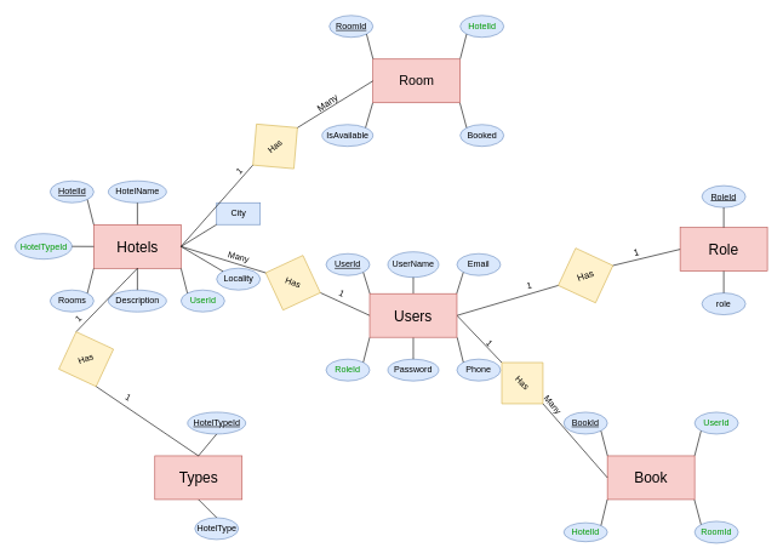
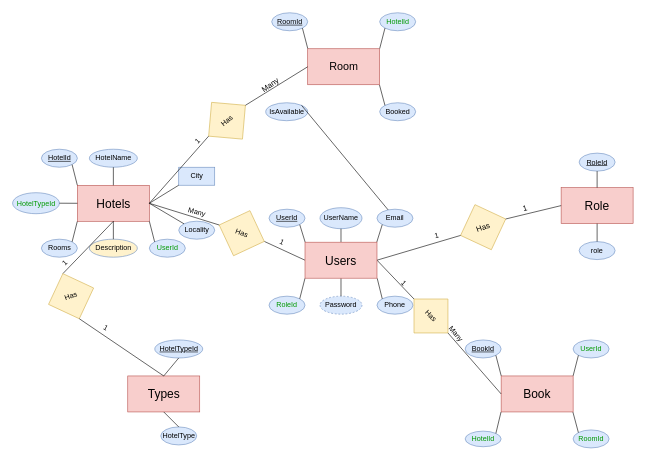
  <mxCell id="0" />
  <mxCell id="1" parent="0" />
  <mxCell id="2" value="&lt;u&gt;RoleId&lt;/u&gt;" style="ellipse;whiteSpace=wrap;html=1;fillColor=#dae8fc;strokeColor=#6c8ebf;" parent="1" vertex="1"><mxGeometry x="965" y="254.5" width="60" height="30" as="geometry" /></mxCell>
  <mxCell id="3" value="role" style="ellipse;whiteSpace=wrap;html=1;fillColor=#dae8fc;strokeColor=#6c8ebf;" parent="1" vertex="1"><mxGeometry x="965" y="402" width="60" height="30" as="geometry" /></mxCell>
  <mxCell id="4" value="&lt;font style=&quot;font-size: 20px&quot;&gt;Role&lt;/font&gt;" style="rounded=0;whiteSpace=wrap;html=1;fontSize=14;fillColor=#f8cecc;strokeColor=#b85450;" parent="1" vertex="1"><mxGeometry x="935" y="312" width="120" height="60" as="geometry" /></mxCell>
  <mxCell id="5" value="Has" style="rhombus;whiteSpace=wrap;html=1;fontSize=13;rotation=-20;fillColor=#fff2cc;strokeColor=#d6b656;" parent="1" vertex="1"><mxGeometry x="765" y="338" width="80" height="80" as="geometry" /></mxCell>
  <mxCell id="6" value="&lt;font color=&quot;#009900&quot;&gt;RoleId&lt;/font&gt;" style="ellipse;whiteSpace=wrap;html=1;fillColor=#dae8fc;strokeColor=#6c8ebf;" parent="1" vertex="1"><mxGeometry x="448" y="493" width="60" height="30" as="geometry" /></mxCell>
  <mxCell id="7" value="&lt;u&gt;UserId&lt;/u&gt;" style="ellipse;whiteSpace=wrap;html=1;fillColor=#dae8fc;strokeColor=#6c8ebf;" parent="1" vertex="1"><mxGeometry x="448" y="348" width="60" height="30" as="geometry" /></mxCell>
  <mxCell id="8" value="UserName" style="ellipse;whiteSpace=wrap;html=1;fillColor=#dae8fc;strokeColor=#6c8ebf;" parent="1" vertex="1"><mxGeometry x="533" y="345.5" width="70" height="35" as="geometry" /></mxCell>
  <mxCell id="9" value="Email" style="ellipse;whiteSpace=wrap;html=1;fillColor=#dae8fc;strokeColor=#6c8ebf;" parent="1" vertex="1"><mxGeometry x="628" y="348" width="60" height="30" as="geometry" /></mxCell>
  <mxCell id="10" value="Phone" style="ellipse;whiteSpace=wrap;html=1;fillColor=#dae8fc;strokeColor=#6c8ebf;" parent="1" vertex="1"><mxGeometry x="628" y="493" width="60" height="30" as="geometry" /></mxCell>
  <mxCell id="11" value="Has" style="rhombus;whiteSpace=wrap;html=1;rotation=45;fillColor=#fff2cc;strokeColor=#d6b656;" vertex="1" parent="1"><mxGeometry x="678" y="486" width="80" height="80" as="geometry" /></mxCell>
  <mxCell id="12" value="&lt;u&gt;RoomId&lt;/u&gt;" style="ellipse;whiteSpace=wrap;html=1;fillColor=#dae8fc;strokeColor=#6c8ebf;" parent="1" vertex="1"><mxGeometry x="452.5" y="20.5" width="60" height="30" as="geometry" /></mxCell>
  <mxCell id="13" value="&lt;font color=&quot;#009900&quot;&gt;HotelId&lt;/font&gt;" style="ellipse;whiteSpace=wrap;html=1;fillColor=#dae8fc;strokeColor=#6c8ebf;" parent="1" vertex="1"><mxGeometry x="632.5" y="20.5" width="60" height="30" as="geometry" /></mxCell>
  <mxCell id="14" value="Booked" style="ellipse;whiteSpace=wrap;html=1;fillColor=#dae8fc;strokeColor=#6c8ebf;" parent="1" vertex="1"><mxGeometry x="632.5" y="170.5" width="60" height="30" as="geometry" /></mxCell>
  <mxCell id="15" value="&lt;font style=&quot;font-size: 18px&quot;&gt;Room&lt;/font&gt;" style="rounded=0;whiteSpace=wrap;html=1;fontSize=13;fillColor=#f8cecc;strokeColor=#b85450;" parent="1" vertex="1"><mxGeometry x="512.5" y="80.5" width="120" height="60" as="geometry" /></mxCell>
  <mxCell id="16" value="Has" style="rhombus;whiteSpace=wrap;html=1;rotation=-40;fillColor=#fff2cc;strokeColor=#d6b656;" vertex="1" parent="1"><mxGeometry x="338" y="160.5" width="80" height="80" as="geometry" /></mxCell>
- <mxCell id="17" value="Password" style="ellipse;whiteSpace=wrap;html=1;fillColor=#dae8fc;strokeColor=#6c8ebf;" parent="1" vertex="1"><mxGeometry x="533" y="493" width="70" height="30" as="geometry" /></mxCell>
+ <mxCell id="17" value="Password" style="ellipse;whiteSpace=wrap;html=1;fillColor=#dae8fc;strokeColor=#6c8ebf;dashed=1;" parent="1" vertex="1"><mxGeometry x="533" y="493" width="70" height="30" as="geometry" /></mxCell>
  <mxCell id="18" value="&lt;u&gt;HotelId&lt;/u&gt;" style="ellipse;whiteSpace=wrap;html=1;fillColor=#dae8fc;strokeColor=#6c8ebf;" parent="1" vertex="1"><mxGeometry x="68.5" y="248" width="60" height="30" as="geometry" /></mxCell>
  <mxCell id="19" value="" style="endArrow=none;html=1;fontSize=14;entryX=1;entryY=1;entryDx=0;entryDy=0;exitX=0.002;exitY=-0.002;exitDx=0;exitDy=0;exitPerimeter=0;" parent="1" source="84" target="7" edge="1"><mxGeometry width="50" height="50" relative="1" as="geometry"><mxPoint x="498" y="403" as="sourcePoint" /><mxPoint x="478" y="373" as="targetPoint" /></mxGeometry></mxCell>
  <mxCell id="20" value="" style="endArrow=none;html=1;fontSize=14;entryX=0.5;entryY=1;entryDx=0;entryDy=0;exitX=0.5;exitY=0;exitDx=0;exitDy=0;" parent="1" source="84" target="8" edge="1"><mxGeometry width="50" height="50" relative="1" as="geometry"><mxPoint x="570" y="401" as="sourcePoint" /><mxPoint x="558" y="373" as="targetPoint" /></mxGeometry></mxCell>
  <mxCell id="21" value="" style="endArrow=none;html=1;fontSize=14;exitX=0.997;exitY=-0.002;exitDx=0;exitDy=0;exitPerimeter=0;entryX=0;entryY=1;entryDx=0;entryDy=0;" parent="1" source="84" target="9" edge="1"><mxGeometry width="50" height="50" relative="1" as="geometry"><mxPoint x="610" y="391" as="sourcePoint" /><mxPoint x="598" y="363" as="targetPoint" /></mxGeometry></mxCell>
  <mxCell id="22" value="" style="endArrow=none;html=1;fontSize=14;entryX=0;entryY=1.001;entryDx=0;entryDy=0;entryPerimeter=0;exitX=1;exitY=0;exitDx=0;exitDy=0;" parent="1" source="6" target="84" edge="1"><mxGeometry width="50" height="50" relative="1" as="geometry"><mxPoint x="490" y="491" as="sourcePoint" /><mxPoint x="478" y="463" as="targetPoint" /></mxGeometry></mxCell>
  <mxCell id="23" value="" style="endArrow=none;html=1;fontSize=14;entryX=0.5;entryY=1;entryDx=0;entryDy=0;exitX=0.5;exitY=0;exitDx=0;exitDy=0;" parent="1" source="17" target="84" edge="1"><mxGeometry width="50" height="50" relative="1" as="geometry"><mxPoint x="549.44" y="494.71" as="sourcePoint" /><mxPoint x="566.3" y="462.76" as="targetPoint" /></mxGeometry></mxCell>
  <mxCell id="24" value="" style="endArrow=none;html=1;fontSize=14;entryX=1.003;entryY=1.002;entryDx=0;entryDy=0;exitX=0;exitY=0;exitDx=0;exitDy=0;entryPerimeter=0;" parent="1" source="10" target="84" edge="1"><mxGeometry width="50" height="50" relative="1" as="geometry"><mxPoint x="618" y="493" as="sourcePoint" /><mxPoint x="618" y="463" as="targetPoint" /></mxGeometry></mxCell>
  <mxCell id="25" value="" style="endArrow=none;html=1;fontSize=14;entryX=0.5;entryY=0;entryDx=0;entryDy=0;exitX=0.5;exitY=1;exitDx=0;exitDy=0;" parent="1" source="2" target="4" edge="1"><mxGeometry width="50" height="50" relative="1" as="geometry"><mxPoint x="935" y="292" as="sourcePoint" /><mxPoint x="935" y="317" as="targetPoint" /></mxGeometry></mxCell>
  <mxCell id="26" value="" style="endArrow=none;html=1;fontSize=14;exitX=0.5;exitY=1;exitDx=0;exitDy=0;entryX=0.5;entryY=0;entryDx=0;entryDy=0;" parent="1" source="4" target="3" edge="1"><mxGeometry width="50" height="50" relative="1" as="geometry"><mxPoint x="1065" y="362" as="sourcePoint" /><mxPoint x="1115" y="312" as="targetPoint" /></mxGeometry></mxCell>
  <mxCell id="27" value="&lt;font style=&quot;font-size: 20px&quot;&gt;Hotels&lt;/font&gt;" style="rounded=0;whiteSpace=wrap;html=1;fontSize=14;fillColor=#f8cecc;strokeColor=#b85450;" parent="1" vertex="1"><mxGeometry x="128.5" y="308.143" width="120" height="60" as="geometry" /></mxCell>
  <mxCell id="28" value="Rooms" style="ellipse;whiteSpace=wrap;html=1;fillColor=#dae8fc;strokeColor=#6c8ebf;" parent="1" vertex="1"><mxGeometry x="68.5" y="398" width="60" height="30" as="geometry" /></mxCell>
  <mxCell id="29" value="HotelName" style="ellipse;whiteSpace=wrap;html=1;fillColor=#dae8fc;strokeColor=#6c8ebf;" parent="1" vertex="1"><mxGeometry x="148.5" y="248" width="80" height="30" as="geometry" /></mxCell>
  <mxCell id="30" value="&lt;font color=&quot;#009900&quot;&gt;UserId&lt;/font&gt;" style="ellipse;whiteSpace=wrap;html=1;fillColor=#dae8fc;strokeColor=#6c8ebf;" parent="1" vertex="1"><mxGeometry x="248.5" y="398" width="60" height="30" as="geometry" /></mxCell>
- <mxCell id="31" value="Description" style="ellipse;whiteSpace=wrap;html=1;fillColor=#dae8fc;strokeColor=#6c8ebf;" parent="1" vertex="1"><mxGeometry x="148.5" y="398" width="80" height="30" as="geometry" /></mxCell>
+ <mxCell id="31" value="Description" style="ellipse;whiteSpace=wrap;html=1;fillColor=#fff2cc;strokeColor=#6c8ebf;" parent="1" vertex="1"><mxGeometry x="148.5" y="398" width="80" height="30" as="geometry" /></mxCell>
  <mxCell id="32" value="City" style="whiteSpace=wrap;html=1;fillColor=#dae8fc;strokeColor=#6c8ebf;rounded=0;" parent="1" vertex="1"><mxGeometry x="297.5" y="278" width="60" height="30" as="geometry" /></mxCell>
  <mxCell id="33" value="&lt;font style=&quot;font-size: 12px&quot; color=&quot;#009900&quot;&gt;HotelTypeId&lt;/font&gt;" style="ellipse;whiteSpace=wrap;html=1;fontSize=13;fillColor=#dae8fc;strokeColor=#6c8ebf;" parent="1" vertex="1"><mxGeometry x="20.5" y="320.5" width="78" height="35" as="geometry" /></mxCell>
  <mxCell id="34" value="" style="endArrow=none;html=1;fontSize=18;exitX=-0.001;exitY=-0.004;exitDx=0;exitDy=0;exitPerimeter=0;entryX=1;entryY=1;entryDx=0;entryDy=0;" parent="1" source="27" target="18" edge="1"><mxGeometry width="50" height="50" relative="1" as="geometry"><mxPoint x="68.5" y="328" as="sourcePoint" /><mxPoint x="118.5" y="278" as="targetPoint" /></mxGeometry></mxCell>
  <mxCell id="35" value="" style="endArrow=none;html=1;fontSize=18;exitX=0.5;exitY=0;exitDx=0;exitDy=0;entryX=0.5;entryY=1;entryDx=0;entryDy=0;" parent="1" source="27" target="29" edge="1"><mxGeometry width="50" height="50" relative="1" as="geometry"><mxPoint x="198.38" y="307.903" as="sourcePoint" /><mxPoint x="183.5" y="276.47" as="targetPoint" /></mxGeometry></mxCell>
  <mxCell id="36" value="" style="endArrow=none;html=1;fontSize=18;exitX=0.5;exitY=0;exitDx=0;exitDy=0;entryX=0.5;entryY=1;entryDx=0;entryDy=0;" parent="1" source="31" target="27" edge="1"><mxGeometry width="50" height="50" relative="1" as="geometry"><mxPoint x="193.38" y="397.903" as="sourcePoint" /><mxPoint x="178.5" y="366.47" as="targetPoint" /></mxGeometry></mxCell>
  <mxCell id="37" value="" style="endArrow=none;html=1;fontSize=18;exitX=1;exitY=0;exitDx=0;exitDy=0;entryX=-0.001;entryY=1.003;entryDx=0;entryDy=0;entryPerimeter=0;" parent="1" source="28" target="27" edge="1"><mxGeometry width="50" height="50" relative="1" as="geometry"><mxPoint x="125.88" y="399.403" as="sourcePoint" /><mxPoint x="111" y="367.97" as="targetPoint" /></mxGeometry></mxCell>
  <mxCell id="38" value="" style="endArrow=none;html=1;fontSize=18;exitX=1;exitY=0.5;exitDx=0;exitDy=0;entryX=0;entryY=1;entryDx=0;entryDy=0;" parent="1" source="27" target="32" edge="1"><mxGeometry width="50" height="50" relative="1" as="geometry"><mxPoint x="118.38" y="354.403" as="sourcePoint" /><mxPoint x="103.5" y="322.97" as="targetPoint" /></mxGeometry></mxCell>
  <mxCell id="39" value="" style="endArrow=none;html=1;fontSize=18;exitX=1;exitY=0.5;exitDx=0;exitDy=0;entryX=0;entryY=0.5;entryDx=0;entryDy=0;" parent="1" source="33" target="27" edge="1"><mxGeometry width="50" height="50" relative="1" as="geometry"><mxPoint x="268.5" y="348" as="sourcePoint" /><mxPoint x="268.5" y="318.143" as="targetPoint" /></mxGeometry></mxCell>
  <mxCell id="40" value="" style="endArrow=none;html=1;fontSize=18;exitX=0;exitY=0;exitDx=0;exitDy=0;entryX=0.5;entryY=1;entryDx=0;entryDy=0;" parent="1" source="30" edge="1"><mxGeometry width="50" height="50" relative="1" as="geometry"><mxPoint x="248.5" y="398" as="sourcePoint" /><mxPoint x="248.5" y="368.143" as="targetPoint" /></mxGeometry></mxCell>
  <mxCell id="41" value="Locality" style="ellipse;whiteSpace=wrap;html=1;fillColor=#dae8fc;strokeColor=#6c8ebf;" parent="1" vertex="1"><mxGeometry x="297.5" y="368" width="60" height="30" as="geometry" /></mxCell>
  <mxCell id="42" value="" style="endArrow=none;html=1;fontSize=18;exitX=1;exitY=0.5;exitDx=0;exitDy=0;entryX=0;entryY=0;entryDx=0;entryDy=0;" parent="1" source="27" target="41" edge="1"><mxGeometry width="50" height="50" relative="1" as="geometry"><mxPoint x="118.5" y="370.643" as="sourcePoint" /><mxPoint x="88.5" y="335.5" as="targetPoint" /></mxGeometry></mxCell>
  <mxCell id="43" value="IsAvailable" style="ellipse;whiteSpace=wrap;html=1;fillColor=#dae8fc;strokeColor=#6c8ebf;" parent="1" vertex="1"><mxGeometry x="442.5" y="170.5" width="70" height="30" as="geometry" /></mxCell>
  <mxCell id="44" value="" style="endArrow=none;html=1;fontSize=13;entryX=1;entryY=1;entryDx=0;entryDy=0;exitX=0.001;exitY=-0.003;exitDx=0;exitDy=0;exitPerimeter=0;" parent="1" source="15" target="12" edge="1"><mxGeometry width="50" height="50" relative="1" as="geometry"><mxPoint x="462.5" y="111" as="sourcePoint" /><mxPoint x="512.5" y="61" as="targetPoint" /></mxGeometry></mxCell>
  <mxCell id="45" value="" style="endArrow=none;html=1;fontSize=13;entryX=0;entryY=1;entryDx=0;entryDy=0;exitX=1;exitY=-0.003;exitDx=0;exitDy=0;exitPerimeter=0;" parent="1" source="15" target="13" edge="1"><mxGeometry width="50" height="50" relative="1" as="geometry"><mxPoint x="641.62" y="80.32" as="sourcePoint" /><mxPoint x="632.713" y="46.107" as="targetPoint" /></mxGeometry></mxCell>
  <mxCell id="46" value="" style="endArrow=none;html=1;fontSize=13;entryX=0.997;entryY=1.004;entryDx=0;entryDy=0;exitX=0;exitY=0;exitDx=0;exitDy=0;entryPerimeter=0;" parent="1" source="14" target="15" edge="1"><mxGeometry width="50" height="50" relative="1" as="geometry"><mxPoint x="641.12" y="174.82" as="sourcePoint" /><mxPoint x="632.355" y="140.535" as="targetPoint" /></mxGeometry></mxCell>
- <mxCell id="47" value="" style="endArrow=none;html=1;fontSize=13;entryX=-0.002;entryY=1.002;entryDx=0;entryDy=0;exitX=1;exitY=0;exitDx=0;exitDy=0;entryPerimeter=0;" parent="1" source="43" target="15" edge="1"><mxGeometry width="50" height="50" relative="1" as="geometry"><mxPoint x="511.12" y="170.32" as="sourcePoint" /><mxPoint x="502.355" y="136.035" as="targetPoint" /></mxGeometry></mxCell>
+ <mxCell id="47" value="" style="endArrow=none;html=1;fontSize=13;exitX=1;exitY=0;exitDx=0;exitDy=0;" parent="1" source="43" target="9" edge="1"><mxGeometry width="50" height="50" relative="1" as="geometry"><mxPoint x="511.12" y="170.32" as="sourcePoint" /><mxPoint x="502.355" y="136.035" as="targetPoint" /></mxGeometry></mxCell>
  <mxCell id="48" value="&lt;font style=&quot;font-size: 20px&quot;&gt;Book&lt;/font&gt;" style="rounded=0;whiteSpace=wrap;html=1;fontSize=13;fillColor=#f8cecc;strokeColor=#b85450;" parent="1" vertex="1"><mxGeometry x="835" y="626" width="120" height="60" as="geometry" /></mxCell>
  <mxCell id="49" value="&lt;font color=&quot;#009900&quot;&gt;UserId&lt;/font&gt;" style="ellipse;whiteSpace=wrap;html=1;fillColor=#dae8fc;strokeColor=#6c8ebf;" parent="1" vertex="1"><mxGeometry x="955" y="566" width="60" height="30" as="geometry" /></mxCell>
  <mxCell id="50" value="&lt;font color=&quot;#009900&quot;&gt;HotelId&lt;/font&gt;" style="ellipse;whiteSpace=wrap;html=1;fillColor=#dae8fc;strokeColor=#6c8ebf;" parent="1" vertex="1"><mxGeometry x="775" y="718" width="60" height="26" as="geometry" /></mxCell>
  <mxCell id="51" value="&lt;u&gt;BookId&lt;/u&gt;" style="ellipse;whiteSpace=wrap;html=1;fillColor=#dae8fc;strokeColor=#6c8ebf;" parent="1" vertex="1"><mxGeometry x="775" y="566" width="60" height="30" as="geometry" /></mxCell>
  <mxCell id="52" value="&lt;font color=&quot;#009900&quot;&gt;RoomId&lt;/font&gt;" style="ellipse;whiteSpace=wrap;html=1;fillColor=#dae8fc;strokeColor=#6c8ebf;" parent="1" vertex="1"><mxGeometry x="955" y="716" width="60" height="30" as="geometry" /></mxCell>
  <mxCell id="53" value="" style="endArrow=none;html=1;fontSize=13;entryX=1;entryY=1;entryDx=0;entryDy=0;exitX=0.001;exitY=-0.003;exitDx=0;exitDy=0;exitPerimeter=0;" parent="1" source="48" target="51" edge="1"><mxGeometry width="50" height="50" relative="1" as="geometry"><mxPoint x="785" y="656.5" as="sourcePoint" /><mxPoint x="835" y="606.5" as="targetPoint" /></mxGeometry></mxCell>
  <mxCell id="54" value="" style="endArrow=none;html=1;fontSize=13;entryX=0;entryY=1;entryDx=0;entryDy=0;exitX=1;exitY=-0.003;exitDx=0;exitDy=0;exitPerimeter=0;" parent="1" source="48" target="49" edge="1"><mxGeometry width="50" height="50" relative="1" as="geometry"><mxPoint x="964.12" y="625.82" as="sourcePoint" /><mxPoint x="955.213" y="591.607" as="targetPoint" /></mxGeometry></mxCell>
  <mxCell id="55" value="" style="endArrow=none;html=1;fontSize=13;entryX=0.997;entryY=1.004;entryDx=0;entryDy=0;exitX=0;exitY=0;exitDx=0;exitDy=0;entryPerimeter=0;" parent="1" source="52" target="48" edge="1"><mxGeometry width="50" height="50" relative="1" as="geometry"><mxPoint x="963.62" y="720.32" as="sourcePoint" /><mxPoint x="954.855" y="686.035" as="targetPoint" /></mxGeometry></mxCell>
  <mxCell id="56" value="" style="endArrow=none;html=1;fontSize=13;entryX=-0.002;entryY=1.002;entryDx=0;entryDy=0;exitX=1;exitY=0;exitDx=0;exitDy=0;entryPerimeter=0;" parent="1" source="50" target="48" edge="1"><mxGeometry width="50" height="50" relative="1" as="geometry"><mxPoint x="833.62" y="715.82" as="sourcePoint" /><mxPoint x="824.855" y="681.535" as="targetPoint" /></mxGeometry></mxCell>
  <mxCell id="57" value="&lt;font style=&quot;font-size: 20px&quot;&gt;Types&lt;/font&gt;" style="rounded=0;whiteSpace=wrap;html=1;fontSize=14;fillColor=#f8cecc;strokeColor=#b85450;" parent="1" vertex="1"><mxGeometry x="212.5" y="626" width="120" height="60" as="geometry" /></mxCell>
  <mxCell id="58" value="&lt;u&gt;HotelTypeId&lt;/u&gt;" style="ellipse;whiteSpace=wrap;html=1;fillColor=#dae8fc;strokeColor=#6c8ebf;" parent="1" vertex="1"><mxGeometry x="257.5" y="566" width="80" height="30" as="geometry" /></mxCell>
  <mxCell id="59" value="HotelType" style="ellipse;whiteSpace=wrap;html=1;fillColor=#dae8fc;strokeColor=#6c8ebf;" parent="1" vertex="1"><mxGeometry x="267.5" y="711" width="60" height="30" as="geometry" /></mxCell>
  <mxCell id="60" value="" style="endArrow=none;html=1;fontSize=14;entryX=0.5;entryY=0;entryDx=0;entryDy=0;exitX=0.5;exitY=1;exitDx=0;exitDy=0;" parent="1" source="58" target="57" edge="1"><mxGeometry width="50" height="50" relative="1" as="geometry"><mxPoint x="237.5" y="606" as="sourcePoint" /><mxPoint x="237.5" y="631" as="targetPoint" /></mxGeometry></mxCell>
  <mxCell id="61" value="" style="endArrow=none;html=1;fontSize=14;exitX=0.5;exitY=1;exitDx=0;exitDy=0;entryX=0.5;entryY=0;entryDx=0;entryDy=0;" parent="1" source="57" target="59" edge="1"><mxGeometry width="50" height="50" relative="1" as="geometry"><mxPoint x="367.5" y="676" as="sourcePoint" /><mxPoint x="417.5" y="626" as="targetPoint" /></mxGeometry></mxCell>
  <mxCell id="62" value="" style="endArrow=none;html=1;fontSize=13;exitX=1;exitY=0.5;exitDx=0;exitDy=0;entryX=0;entryY=0.5;entryDx=0;entryDy=0;" parent="1" source="5" target="4" edge="1"><mxGeometry width="50" height="50" relative="1" as="geometry"><mxPoint x="400" y="106" as="sourcePoint" /><mxPoint x="450" y="56" as="targetPoint" /></mxGeometry></mxCell>
  <mxCell id="63" value="Many" style="text;html=1;strokeColor=none;fillColor=none;align=center;verticalAlign=middle;whiteSpace=wrap;rounded=0;fontSize=13;rotation=-35;" parent="1" vertex="1"><mxGeometry x="429.5" y="130.5" width="40" height="20" as="geometry" /></mxCell>
  <mxCell id="64" value="1" style="text;html=1;strokeColor=none;fillColor=none;align=center;verticalAlign=middle;whiteSpace=wrap;rounded=0;fontSize=13;rotation=-15;" parent="1" vertex="1"><mxGeometry x="855" y="335.5" width="40" height="20" as="geometry" /></mxCell>
  <mxCell id="65" value="1" style="text;html=1;strokeColor=none;fillColor=none;align=center;verticalAlign=middle;whiteSpace=wrap;rounded=0;rotation=25;" vertex="1" parent="1"><mxGeometry x="449.5" y="393" width="40" height="20" as="geometry" /></mxCell>
  <mxCell id="66" value="Many" style="text;html=1;strokeColor=none;fillColor=none;align=center;verticalAlign=middle;whiteSpace=wrap;rounded=0;rotation=15;" vertex="1" parent="1"><mxGeometry x="308" y="343" width="40" height="20" as="geometry" /></mxCell>
  <mxCell id="67" value="" style="endArrow=none;html=1;entryX=0.5;entryY=1;entryDx=0;entryDy=0;exitX=0.5;exitY=0;exitDx=0;exitDy=0;" edge="1" parent="1" source="72" target="27"><mxGeometry width="50" height="50" relative="1" as="geometry"><mxPoint x="207.5" y="561" as="sourcePoint" /><mxPoint x="257.5" y="511" as="targetPoint" /></mxGeometry></mxCell>
  <mxCell id="68" value="1" style="text;html=1;strokeColor=none;fillColor=none;align=center;verticalAlign=middle;whiteSpace=wrap;rounded=0;rotation=-45;" vertex="1" parent="1"><mxGeometry x="87.5" y="428" width="40" height="20" as="geometry" /></mxCell>
  <mxCell id="69" value="1" style="text;html=1;strokeColor=none;fillColor=none;align=center;verticalAlign=middle;whiteSpace=wrap;rounded=0;rotation=30;" vertex="1" parent="1"><mxGeometry x="156" y="536" width="40" height="20" as="geometry" /></mxCell>
  <mxCell id="70" value="" style="endArrow=none;html=1;entryX=1;entryY=0.5;entryDx=0;entryDy=0;exitX=0;exitY=0.5;exitDx=0;exitDy=0;" edge="1" parent="1" source="11" target="84"><mxGeometry width="50" height="50" relative="1" as="geometry"><mxPoint x="508" y="371" as="sourcePoint" /><mxPoint x="558" y="321" as="targetPoint" /></mxGeometry></mxCell>
  <mxCell id="71" value="" style="endArrow=none;html=1;entryX=1;entryY=0.5;entryDx=0;entryDy=0;exitX=0;exitY=0.5;exitDx=0;exitDy=0;" edge="1" parent="1" source="48" target="11"><mxGeometry width="50" height="50" relative="1" as="geometry"><mxPoint x="835" y="656" as="sourcePoint" /><mxPoint x="357.5" y="120.5" as="targetPoint" /></mxGeometry></mxCell>
  <mxCell id="72" value="Has" style="rhombus;whiteSpace=wrap;html=1;rotation=-20;fillColor=#fff2cc;strokeColor=#d6b656;" vertex="1" parent="1"><mxGeometry x="78" y="453" width="80" height="80" as="geometry" /></mxCell>
  <mxCell id="73" value="" style="endArrow=none;html=1;entryX=0.5;entryY=1;entryDx=0;entryDy=0;exitX=0.5;exitY=0;exitDx=0;exitDy=0;" edge="1" parent="1" source="57" target="72"><mxGeometry width="50" height="50" relative="1" as="geometry"><mxPoint x="297.5" y="626" as="sourcePoint" /><mxPoint x="186" y="420.643" as="targetPoint" /></mxGeometry></mxCell>
  <mxCell id="74" value="1" style="text;html=1;strokeColor=none;fillColor=none;align=center;verticalAlign=middle;whiteSpace=wrap;rounded=0;rotation=-15;" vertex="1" parent="1"><mxGeometry x="708" y="382" width="40" height="20" as="geometry" /></mxCell>
  <mxCell id="75" value="Many" style="text;html=1;strokeColor=none;fillColor=none;align=center;verticalAlign=middle;whiteSpace=wrap;rounded=0;rotation=50;" vertex="1" parent="1"><mxGeometry x="740" y="546" width="40" height="20" as="geometry" /></mxCell>
  <mxCell id="76" value="" style="endArrow=none;html=1;entryX=0;entryY=0.5;entryDx=0;entryDy=0;exitX=1;exitY=0.5;exitDx=0;exitDy=0;" edge="1" parent="1" source="16" target="15"><mxGeometry width="50" height="50" relative="1" as="geometry"><mxPoint x="498" y="433" as="sourcePoint" /><mxPoint x="548" y="383" as="targetPoint" /></mxGeometry></mxCell>
  <mxCell id="77" value="" style="endArrow=none;html=1;entryX=0;entryY=0.5;entryDx=0;entryDy=0;exitX=1;exitY=0.5;exitDx=0;exitDy=0;" edge="1" parent="1" source="27" target="16"><mxGeometry width="50" height="50" relative="1" as="geometry"><mxPoint x="246" y="390.643" as="sourcePoint" /><mxPoint x="937.5" y="390.5" as="targetPoint" /></mxGeometry></mxCell>
  <mxCell id="78" value="1" style="text;html=1;strokeColor=none;fillColor=none;align=center;verticalAlign=middle;whiteSpace=wrap;rounded=0;rotation=45;" vertex="1" parent="1"><mxGeometry x="652.5" y="461" width="40" height="20" as="geometry" /></mxCell>
  <mxCell id="79" value="" style="endArrow=none;html=1;entryX=0;entryY=0.5;entryDx=0;entryDy=0;exitX=1;exitY=0.5;exitDx=0;exitDy=0;entryPerimeter=0;" edge="1" parent="1" source="80" target="84"><mxGeometry width="50" height="50" relative="1" as="geometry"><mxPoint x="238" y="281" as="sourcePoint" /><mxPoint x="288" y="231" as="targetPoint" /></mxGeometry></mxCell>
  <mxCell id="80" value="Has" style="rhombus;whiteSpace=wrap;html=1;rotation=20;fillColor=#fff2cc;strokeColor=#d6b656;" vertex="1" parent="1"><mxGeometry x="362.5" y="348" width="80" height="80" as="geometry" /></mxCell>
  <mxCell id="81" value="" style="endArrow=none;html=1;entryX=0;entryY=0.5;entryDx=0;entryDy=0;exitX=1;exitY=0.5;exitDx=0;exitDy=0;" edge="1" parent="1" source="27" target="80"><mxGeometry width="50" height="50" relative="1" as="geometry"><mxPoint x="186" y="360.643" as="sourcePoint" /><mxPoint x="297.5" y="150.5" as="targetPoint" /></mxGeometry></mxCell>
  <mxCell id="82" value="1" style="text;html=1;strokeColor=none;fillColor=none;align=center;verticalAlign=middle;whiteSpace=wrap;rounded=0;rotation=-45;" vertex="1" parent="1"><mxGeometry x="308.5" y="224.5" width="40" height="20" as="geometry" /></mxCell>
  <mxCell id="83" value="" style="endArrow=none;html=1;fontSize=13;exitX=1;exitY=0.5;exitDx=0;exitDy=0;entryX=0;entryY=0.5;entryDx=0;entryDy=0;" edge="1" parent="1" source="84" target="5"><mxGeometry width="50" height="50" relative="1" as="geometry"><mxPoint x="631" y="438" as="sourcePoint" /><mxPoint x="845" y="250.5" as="targetPoint" /></mxGeometry></mxCell>
  <mxCell id="84" value="&lt;font style=&quot;font-size: 20px&quot;&gt;Users&lt;/font&gt;" style="rounded=0;whiteSpace=wrap;html=1;fillColor=#f8cecc;strokeColor=#b85450;" parent="1" vertex="1"><mxGeometry x="508" y="403" width="120" height="60" as="geometry" /></mxCell>
